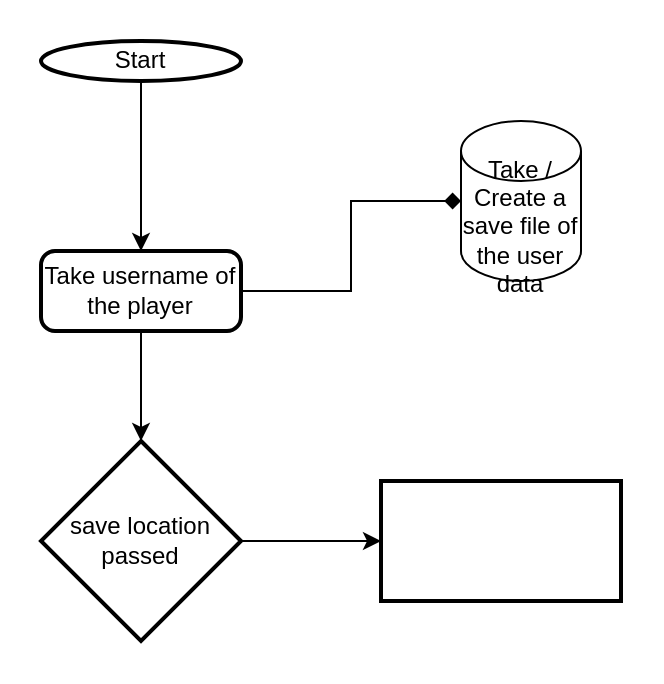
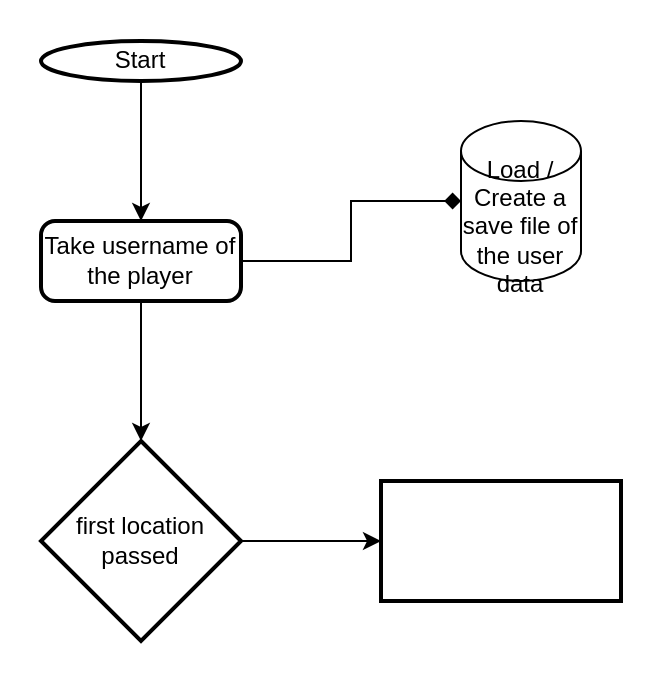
  <mxCell id="0" />
  <mxCell id="1" parent="0" />
  <mxCell id="2" style="edgeStyle=orthogonalEdgeStyle;rounded=0;orthogonalLoop=1;jettySize=auto;html=1;exitX=0.5;exitY=1;exitDx=0;exitDy=0;exitPerimeter=0;entryX=0.5;entryY=0;entryDx=0;entryDy=0;" edge="1" parent="1" source="3" target="7"><mxGeometry relative="1" as="geometry" /></mxCell>
  <mxCell id="3" value="Start" style="strokeWidth=2;html=1;shape=mxgraph.flowchart.start_1;whiteSpace=wrap;" vertex="1" parent="1"><mxGeometry x="20" y="20" width="100" height="20" as="geometry" /></mxCell>
- <mxCell id="4" value="Take / Create a save file of the user data&lt;br&gt;" style="shape=cylinder3;whiteSpace=wrap;html=1;boundedLbl=1;backgroundOutline=1;size=15;" vertex="1" parent="1"><mxGeometry x="230" y="60" width="60" height="80" as="geometry" /></mxCell>
+ <mxCell id="4" value="Load / Create a save file of the user data&lt;br&gt;" style="shape=cylinder3;whiteSpace=wrap;html=1;boundedLbl=1;backgroundOutline=1;size=15;" vertex="1" parent="1"><mxGeometry x="230" y="60" width="60" height="80" as="geometry" /></mxCell>
  <mxCell id="5" style="edgeStyle=orthogonalEdgeStyle;rounded=0;orthogonalLoop=1;jettySize=auto;html=1;exitX=1;exitY=0.5;exitDx=0;exitDy=0;entryX=0;entryY=0.5;entryDx=0;entryDy=0;entryPerimeter=0;endArrow=diamond;" edge="1" parent="1" source="7" target="4"><mxGeometry relative="1" as="geometry" /></mxCell>
  <mxCell id="6" style="edgeStyle=orthogonalEdgeStyle;rounded=0;orthogonalLoop=1;jettySize=auto;html=1;exitX=0.5;exitY=1;exitDx=0;exitDy=0;entryX=0.5;entryY=0;entryDx=0;entryDy=0;" edge="1" parent="1" source="7"><mxGeometry relative="1" as="geometry"><mxPoint x="70" y="220" as="targetPoint" /></mxGeometry></mxCell>
- <mxCell id="7" value="Take username of the player" style="rounded=1;whiteSpace=wrap;html=1;absoluteArcSize=1;arcSize=14;strokeWidth=2;" vertex="1" parent="1"><mxGeometry x="20" y="125" width="100" height="40" as="geometry" /></mxCell>
+ <mxCell id="7" value="Take username of the player" style="rounded=1;whiteSpace=wrap;html=1;absoluteArcSize=1;arcSize=14;strokeWidth=2;" vertex="1" parent="1"><mxGeometry x="20" y="110" width="100" height="40" as="geometry" /></mxCell>
  <mxCell id="8" value="" style="edgeStyle=orthogonalEdgeStyle;rounded=0;orthogonalLoop=1;jettySize=auto;html=1;" edge="1" parent="1" source="9" target="10"><mxGeometry relative="1" as="geometry" /></mxCell>
- <mxCell id="9" value="save location passed" style="strokeWidth=2;html=1;shape=mxgraph.flowchart.decision;whiteSpace=wrap;" vertex="1" parent="1"><mxGeometry x="20" y="220" width="100" height="100" as="geometry" /></mxCell>
+ <mxCell id="9" value="first location passed" style="strokeWidth=2;html=1;shape=mxgraph.flowchart.decision;whiteSpace=wrap;" vertex="1" parent="1"><mxGeometry x="20" y="220" width="100" height="100" as="geometry" /></mxCell>
  <mxCell id="10" value="" style="whiteSpace=wrap;html=1;strokeWidth=2;" vertex="1" parent="1"><mxGeometry x="190" y="240" width="120" height="60" as="geometry" /></mxCell>
